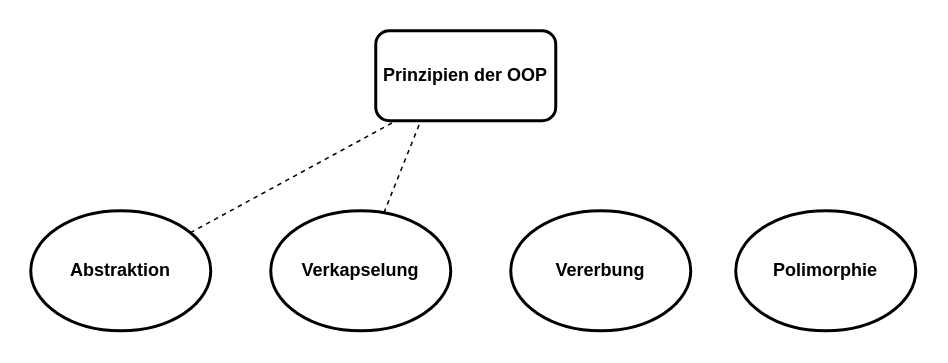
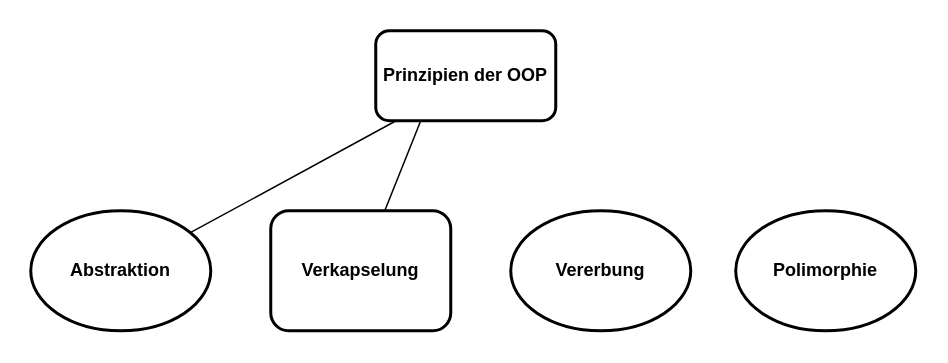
  <mxCell id="0" />
  <mxCell id="1" parent="0" />
  <mxCell id="2" value="&lt;b&gt;Prinzipien der OOP&lt;/b&gt;" style="rounded=1;whiteSpace=wrap;html=1;strokeWidth=2;" parent="1" vertex="1"><mxGeometry x="250" y="20" width="120" height="60" as="geometry" /></mxCell>
  <mxCell id="3" value="Abstraktion" style="ellipse;whiteSpace=wrap;html=1;strokeWidth=2;fontStyle=1" parent="1" vertex="1"><mxGeometry x="20" y="140" width="120" height="80" as="geometry" /></mxCell>
- <mxCell id="4" value="" style="endArrow=none;html=1;rounded=0;entryX=0.113;entryY=1;entryDx=0;entryDy=0;entryPerimeter=0;dashed=1;" parent="1" source="3" target="2" edge="1"><mxGeometry width="50" height="50" relative="1" as="geometry"><mxPoint x="350" y="290" as="sourcePoint" /><mxPoint x="400" y="240" as="targetPoint" /></mxGeometry></mxCell>
- <mxCell id="5" value="Verkapselung" style="ellipse;whiteSpace=wrap;html=1;strokeWidth=2;fontStyle=1" parent="1" vertex="1"><mxGeometry x="180" y="140" width="120" height="80" as="geometry" /></mxCell>
- <mxCell id="6" value="" style="endArrow=none;html=1;rounded=0;entryX=0.25;entryY=1;entryDx=0;entryDy=0;dashed=1;" parent="1" source="5" target="2" edge="1"><mxGeometry width="50" height="50" relative="1" as="geometry"><mxPoint x="360" y="300" as="sourcePoint" /><mxPoint x="274" y="90" as="targetPoint" /></mxGeometry></mxCell>
+ <mxCell id="4" value="" style="endArrow=none;html=1;rounded=0;entryX=0.113;entryY=1;entryDx=0;entryDy=0;entryPerimeter=0;" parent="1" source="3" target="2" edge="1"><mxGeometry width="50" height="50" relative="1" as="geometry"><mxPoint x="350" y="290" as="sourcePoint" /><mxPoint x="400" y="240" as="targetPoint" /></mxGeometry></mxCell>
+ <mxCell id="5" value="Verkapselung" style="whiteSpace=wrap;html=1;strokeWidth=2;fontStyle=1;rounded=1;" parent="1" vertex="1"><mxGeometry x="180" y="140" width="120" height="80" as="geometry" /></mxCell>
+ <mxCell id="6" value="" style="endArrow=none;html=1;rounded=0;entryX=0.25;entryY=1;entryDx=0;entryDy=0;" parent="1" source="5" target="2" edge="1"><mxGeometry width="50" height="50" relative="1" as="geometry"><mxPoint x="360" y="300" as="sourcePoint" /><mxPoint x="274" y="90" as="targetPoint" /></mxGeometry></mxCell>
  <mxCell id="7" value="Polimorphie" style="ellipse;whiteSpace=wrap;html=1;strokeWidth=2;fontStyle=1" parent="1" vertex="1"><mxGeometry x="490" y="140" width="120" height="80" as="geometry" /></mxCell>
  <mxCell id="8" value="Vererbung" style="ellipse;whiteSpace=wrap;html=1;strokeWidth=2;fontStyle=1" parent="1" vertex="1"><mxGeometry x="340" y="140" width="120" height="80" as="geometry" /></mxCell>
